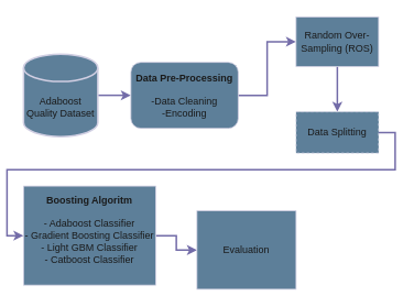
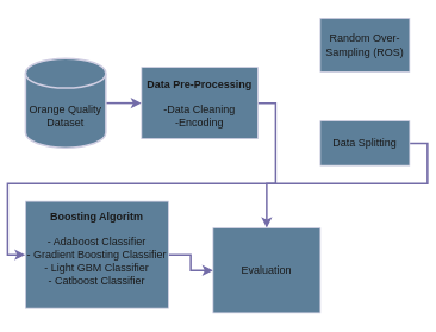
  <mxCell id="0" />
  <mxCell id="1" parent="0" />
  <mxCell id="2" value="" style="endArrow=classic;html=1;rounded=0;labelBackgroundColor=none;strokeColor=#736CA8;strokeWidth=2;fontColor=default;" edge="1" parent="1" target="4"><mxGeometry width="50" height="50" relative="1" as="geometry"><mxPoint x="110" y="115" as="sourcePoint" /><mxPoint x="190" y="115" as="targetPoint" /><Array as="points"><mxPoint x="130" y="115" /></Array></mxGeometry></mxCell>
- <mxCell id="3" style="edgeStyle=orthogonalEdgeStyle;rounded=0;orthogonalLoop=1;jettySize=auto;html=1;exitX=1;exitY=0.5;exitDx=0;exitDy=0;entryX=0;entryY=0.5;entryDx=0;entryDy=0;labelBackgroundColor=none;strokeColor=#736CA8;strokeWidth=2;fontColor=default;" edge="1" parent="1" source="4" target="9"><mxGeometry relative="1" as="geometry" /></mxCell>
- <mxCell id="4" value="&lt;b&gt;Data Pre-Processing&lt;/b&gt;&lt;div&gt;&lt;b&gt;&lt;br&gt;&lt;/b&gt;&lt;/div&gt;&lt;div&gt;-Data Cleaning&lt;/div&gt;&lt;div&gt;-Encoding&lt;/div&gt;" style="whiteSpace=wrap;html=1;labelBackgroundColor=none;strokeColor=#D0CEE2;fillColor=#5D7F99;fontColor=#1A1A1A;rounded=1;" vertex="1" parent="1"><mxGeometry x="150" y="75" width="130" height="80" as="geometry" /></mxCell>
+ <mxCell id="3" style="edgeStyle=orthogonalEdgeStyle;rounded=0;orthogonalLoop=1;jettySize=auto;html=1;exitX=1;exitY=0.5;exitDx=0;exitDy=0;labelBackgroundColor=none;strokeColor=#736CA8;strokeWidth=2;fontColor=default;" edge="1" parent="1" source="4" target="7"><mxGeometry relative="1" as="geometry" /></mxCell>
+ <mxCell id="4" value="&lt;b&gt;Data Pre-Processing&lt;/b&gt;&lt;div&gt;&lt;b&gt;&lt;br&gt;&lt;/b&gt;&lt;/div&gt;&lt;div&gt;-Data Cleaning&lt;/div&gt;&lt;div&gt;-Encoding&lt;/div&gt;" style="rounded=0;whiteSpace=wrap;html=1;labelBackgroundColor=none;strokeColor=#D0CEE2;fillColor=#5D7F99;fontColor=#1A1A1A;" vertex="1" parent="1"><mxGeometry x="150" y="75" width="130" height="80" as="geometry" /></mxCell>
  <mxCell id="5" style="edgeStyle=orthogonalEdgeStyle;rounded=0;orthogonalLoop=1;jettySize=auto;html=1;exitX=1;exitY=0.5;exitDx=0;exitDy=0;labelBackgroundColor=none;strokeColor=#736CA8;strokeWidth=2;fontColor=default;" edge="1" parent="1" source="6" target="7"><mxGeometry relative="1" as="geometry" /></mxCell>
  <mxCell id="6" value="&lt;b&gt;Boosting Algoritm&lt;/b&gt;&lt;div&gt;&lt;b&gt;&lt;br&gt;&lt;/b&gt;&lt;/div&gt;&lt;div&gt;- Adaboost Classifier&lt;/div&gt;&lt;div&gt;- Gradient Boosting Classifier&lt;/div&gt;&lt;div&gt;- Light GBM Classifier&lt;/div&gt;&lt;div&gt;- Catboost Classifier&lt;/div&gt;&lt;div&gt;&lt;br&gt;&lt;/div&gt;" style="rounded=0;whiteSpace=wrap;html=1;labelBackgroundColor=none;fillColor=#5D7F99;strokeColor=#D0CEE2;fontColor=#1A1A1A;" vertex="1" parent="1"><mxGeometry x="20" y="225" width="160" height="120" as="geometry" /></mxCell>
  <mxCell id="7" value="Evaluation" style="rounded=0;whiteSpace=wrap;html=1;labelBackgroundColor=none;strokeColor=#D0CEE2;fillColor=#5D7F99;fontColor=#1A1A1A;" vertex="1" parent="1"><mxGeometry x="230" y="255" width="120" height="95" as="geometry" /></mxCell>
- <mxCell id="8" style="edgeStyle=orthogonalEdgeStyle;rounded=0;orthogonalLoop=1;jettySize=auto;html=1;exitX=0.5;exitY=1;exitDx=0;exitDy=0;entryX=0.5;entryY=0;entryDx=0;entryDy=0;labelBackgroundColor=none;strokeColor=#736CA8;strokeWidth=2;fontColor=default;" edge="1" parent="1" source="9" target="11"><mxGeometry relative="1" as="geometry" /></mxCell>
  <mxCell id="9" value="Random Over-Sampling (ROS)" style="rounded=0;whiteSpace=wrap;html=1;strokeColor=#D0CEE2;labelBackgroundColor=none;fillColor=#5D7F99;fontColor=#1A1A1A;" vertex="1" parent="1"><mxGeometry x="350" y="20" width="100" height="60" as="geometry" /></mxCell>
  <mxCell id="10" style="edgeStyle=orthogonalEdgeStyle;rounded=0;orthogonalLoop=1;jettySize=auto;html=1;exitX=1;exitY=0.5;exitDx=0;exitDy=0;entryX=0;entryY=0.5;entryDx=0;entryDy=0;strokeColor=#736CA8;strokeWidth=2;labelBackgroundColor=none;fontColor=default;" edge="1" parent="1" source="11" target="6"><mxGeometry relative="1" as="geometry" /></mxCell>
- <mxCell id="11" value="Data Splitting" style="rounded=0;whiteSpace=wrap;html=1;labelBackgroundColor=none;fillColor=#5D7F99;strokeColor=#D0CEE2;fontColor=#1A1A1A;dashed=1;" vertex="1" parent="1"><mxGeometry x="350" y="135" width="100" height="50" as="geometry" /></mxCell>
- <mxCell id="12" value="&lt;div&gt;&lt;br&gt;&lt;/div&gt;&lt;div&gt;&lt;br&gt;&lt;/div&gt;Adaboost Quality Dataset" style="strokeWidth=2;html=1;shape=mxgraph.flowchart.database;whiteSpace=wrap;labelBackgroundColor=none;fillColor=#5D7F99;strokeColor=#D0CEE2;fontColor=#1A1A1A;" vertex="1" parent="1"><mxGeometry x="20" y="65" width="90" height="100" as="geometry" /></mxCell>
+ <mxCell id="11" value="Data Splitting" style="rounded=0;whiteSpace=wrap;html=1;labelBackgroundColor=none;fillColor=#5D7F99;strokeColor=#D0CEE2;fontColor=#1A1A1A;" vertex="1" parent="1"><mxGeometry x="350" y="135" width="100" height="50" as="geometry" /></mxCell>
+ <mxCell id="12" value="&lt;div&gt;&lt;br&gt;&lt;/div&gt;&lt;div&gt;&lt;br&gt;&lt;/div&gt;Orange Quality Dataset" style="strokeWidth=2;html=1;shape=mxgraph.flowchart.database;whiteSpace=wrap;labelBackgroundColor=none;fillColor=#5D7F99;strokeColor=#D0CEE2;fontColor=#1A1A1A;" vertex="1" parent="1"><mxGeometry x="20" y="65" width="90" height="100" as="geometry" /></mxCell>
